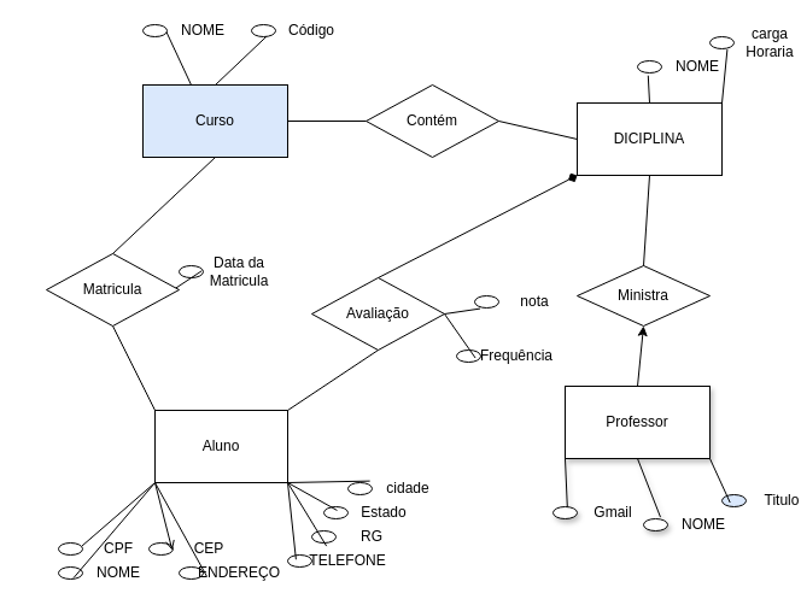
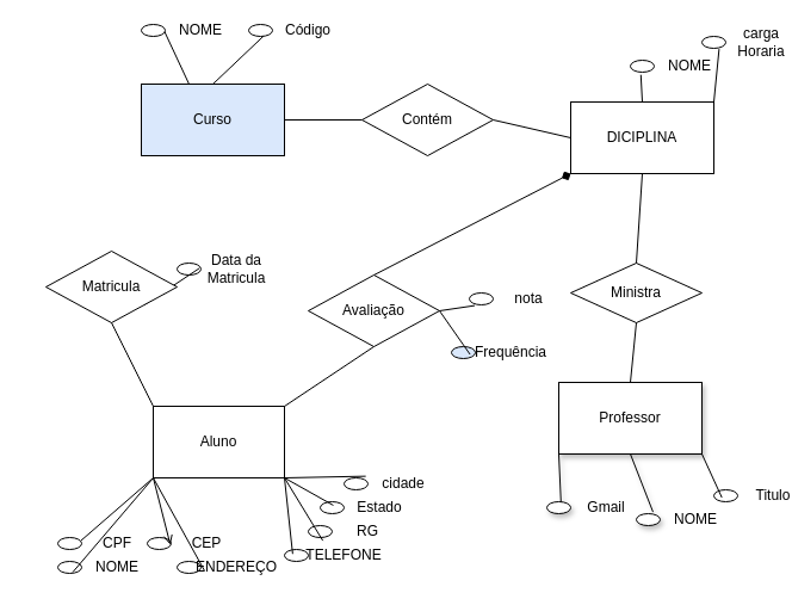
  <mxCell id="0" />
  <mxCell id="1" parent="0" />
  <mxCell id="2" value="Aluno" style="rounded=0;whiteSpace=wrap;html=1;" vertex="1" parent="1"><mxGeometry x="110" y="340" width="110" height="60" as="geometry" /></mxCell>
  <mxCell id="3" value="Curso" style="rounded=0;whiteSpace=wrap;html=1;fillColor=#dae8fc;" vertex="1" parent="1"><mxGeometry x="100" y="70" width="120" height="60" as="geometry" /></mxCell>
  <mxCell id="4" value="Professor" style="rounded=0;whiteSpace=wrap;html=1;shadow=1;" vertex="1" parent="1"><mxGeometry x="450" y="320" width="120" height="60" as="geometry" /></mxCell>
  <mxCell id="5" value="&lt;blockquote style=&quot;margin: 0 0 0 40px; border: none; padding: 0px;&quot;&gt;&lt;blockquote style=&quot;margin: 0 0 0 40px; border: none; padding: 0px;&quot;&gt;NOME&lt;/blockquote&gt;&lt;/blockquote&gt;" style="ellipse;whiteSpace=wrap;html=1;perimeterSpacing=30;align=center;" vertex="1" parent="1"><mxGeometry x="30" y="470" width="20" height="10" as="geometry" /></mxCell>
  <mxCell id="6" value="&lt;blockquote style=&quot;margin: 0 0 0 40px; border: none; padding: 0px;&quot;&gt;&lt;blockquote style=&quot;margin: 0 0 0 40px; border: none; padding: 0px;&quot;&gt;ENDEREÇO&lt;/blockquote&gt;&lt;/blockquote&gt;" style="ellipse;whiteSpace=wrap;html=1;perimeterSpacing=30;align=center;" vertex="1" parent="1"><mxGeometry x="130" y="470" width="20" height="10" as="geometry" /></mxCell>
  <mxCell id="7" value="&lt;blockquote style=&quot;margin: 0 0 0 40px; border: none; padding: 0px;&quot;&gt;&lt;blockquote style=&quot;margin: 0 0 0 40px; border: none; padding: 0px;&quot;&gt;RG&lt;/blockquote&gt;&lt;/blockquote&gt;" style="ellipse;whiteSpace=wrap;html=1;perimeterSpacing=30;align=center;" vertex="1" parent="1"><mxGeometry x="240" y="440" width="20" height="10" as="geometry" /></mxCell>
  <mxCell id="8" value="&lt;blockquote style=&quot;margin: 0 0 0 40px; border: none; padding: 0px;&quot;&gt;&lt;blockquote style=&quot;margin: 0 0 0 40px; border: none; padding: 0px;&quot;&gt;CEP&lt;/blockquote&gt;&lt;/blockquote&gt;" style="ellipse;whiteSpace=wrap;html=1;perimeterSpacing=30;align=center;" vertex="1" parent="1"><mxGeometry x="105" y="450" width="20" height="10" as="geometry" /></mxCell>
  <mxCell id="9" value="&lt;blockquote style=&quot;margin: 0 0 0 40px; border: none; padding: 0px;&quot;&gt;&lt;blockquote style=&quot;margin: 0 0 0 40px; border: none; padding: 0px;&quot;&gt;CPF&lt;/blockquote&gt;&lt;/blockquote&gt;" style="ellipse;whiteSpace=wrap;html=1;perimeterSpacing=30;align=center;" vertex="1" parent="1"><mxGeometry x="30" y="450" width="20" height="10" as="geometry" /></mxCell>
  <mxCell id="10" value="&lt;blockquote style=&quot;margin: 0 0 0 40px; border: none; padding: 0px;&quot;&gt;&lt;blockquote style=&quot;margin: 0 0 0 40px; border: none; padding: 0px;&quot;&gt;TELEFONE&lt;/blockquote&gt;&lt;/blockquote&gt;" style="ellipse;whiteSpace=wrap;html=1;perimeterSpacing=30;align=center;" vertex="1" parent="1"><mxGeometry x="220" y="460" width="20" height="10" as="geometry" /></mxCell>
  <mxCell id="11" value="&lt;blockquote style=&quot;margin: 0 0 0 40px; border: none; padding: 0px;&quot;&gt;&lt;blockquote style=&quot;margin: 0 0 0 40px; border: none; padding: 0px;&quot;&gt;cidade&lt;/blockquote&gt;&lt;/blockquote&gt;" style="ellipse;whiteSpace=wrap;html=1;perimeterSpacing=30;align=center;" vertex="1" parent="1"><mxGeometry x="270" y="400" width="20" height="10" as="geometry" /></mxCell>
  <mxCell id="12" value="&lt;blockquote style=&quot;margin: 0 0 0 40px; border: none; padding: 0px;&quot;&gt;&lt;blockquote style=&quot;margin: 0 0 0 40px; border: none; padding: 0px;&quot;&gt;Estado&lt;/blockquote&gt;&lt;/blockquote&gt;" style="ellipse;whiteSpace=wrap;html=1;perimeterSpacing=30;align=center;" vertex="1" parent="1"><mxGeometry x="250" y="420" width="20" height="10" as="geometry" /></mxCell>
  <mxCell id="13" value="DICIPLINA" style="rounded=0;whiteSpace=wrap;html=1;" vertex="1" parent="1"><mxGeometry x="460" y="85" width="120" height="60" as="geometry" /></mxCell>
  <mxCell id="14" value="" style="endArrow=none;html=1;rounded=0;entryX=0.527;entryY=0.609;entryDx=0;entryDy=0;entryPerimeter=0;exitX=1;exitY=1;exitDx=0;exitDy=0;" edge="1" parent="1" source="2" target="7"><mxGeometry width="50" height="50" relative="1" as="geometry"><mxPoint x="1090" y="460" as="sourcePoint" /><mxPoint x="190" y="535" as="targetPoint" /></mxGeometry></mxCell>
  <mxCell id="15" value="" style="endArrow=none;html=1;rounded=0;exitX=0.61;exitY=0.494;exitDx=0;exitDy=0;exitPerimeter=0;" edge="1" parent="1" source="30"><mxGeometry width="50" height="50" relative="1" as="geometry"><mxPoint x="335" y="250" as="sourcePoint" /><mxPoint x="140" y="70" as="targetPoint" /></mxGeometry></mxCell>
  <mxCell id="16" value="" style="endArrow=none;html=1;rounded=0;entryX=0.535;entryY=0.563;entryDx=0;entryDy=0;entryPerimeter=0;exitX=0.5;exitY=0;exitDx=0;exitDy=0;" edge="1" parent="1" source="3" target="29"><mxGeometry width="50" height="50" relative="1" as="geometry"><mxPoint x="345" y="260" as="sourcePoint" /><mxPoint x="395" y="210" as="targetPoint" /></mxGeometry></mxCell>
  <mxCell id="17" value="" style="endArrow=none;html=1;rounded=0;exitX=0.485;exitY=0.603;exitDx=0;exitDy=0;exitPerimeter=0;entryX=0.5;entryY=0;entryDx=0;entryDy=0;" edge="1" parent="1" source="28" target="13"><mxGeometry width="50" height="50" relative="1" as="geometry"><mxPoint x="940" y="20" as="sourcePoint" /><mxPoint x="990" y="-30" as="targetPoint" /></mxGeometry></mxCell>
  <mxCell id="18" value="" style="endArrow=none;html=1;rounded=0;exitX=1;exitY=0;exitDx=0;exitDy=0;entryX=0.555;entryY=0.58;entryDx=0;entryDy=0;entryPerimeter=0;" edge="1" parent="1" source="13" target="27"><mxGeometry width="50" height="50" relative="1" as="geometry"><mxPoint x="950" y="30" as="sourcePoint" /><mxPoint x="1000" y="-20" as="targetPoint" /></mxGeometry></mxCell>
  <mxCell id="19" value="" style="endArrow=none;html=1;rounded=0;exitX=1;exitY=1;exitDx=0;exitDy=0;entryX=0.461;entryY=0.482;entryDx=0;entryDy=0;entryPerimeter=0;" edge="1" parent="1" source="2" target="10"><mxGeometry width="50" height="50" relative="1" as="geometry"><mxPoint x="1000" y="490" as="sourcePoint" /><mxPoint x="230" y="460" as="targetPoint" /></mxGeometry></mxCell>
  <mxCell id="20" value="" style="endArrow=none;html=1;rounded=0;entryX=0.618;entryY=0.465;entryDx=0;entryDy=0;entryPerimeter=0;exitX=0;exitY=1;exitDx=0;exitDy=0;" edge="1" parent="1" source="2" target="9"><mxGeometry width="50" height="50" relative="1" as="geometry"><mxPoint x="960" y="350" as="sourcePoint" /><mxPoint x="305" y="350" as="targetPoint" /></mxGeometry></mxCell>
  <mxCell id="21" value="" style="endArrow=none;html=1;rounded=0;entryX=0.532;entryY=0.557;entryDx=0;entryDy=0;entryPerimeter=0;exitX=0;exitY=1;exitDx=0;exitDy=0;" edge="1" parent="1" source="2" target="5"><mxGeometry width="50" height="50" relative="1" as="geometry"><mxPoint x="930" y="480" as="sourcePoint" /><mxPoint x="280" y="625" as="targetPoint" /></mxGeometry></mxCell>
  <mxCell id="22" value="" style="endArrow=open;html=1;rounded=0;entryX=0.617;entryY=0.517;entryDx=0;entryDy=0;entryPerimeter=0;exitX=0;exitY=1;exitDx=0;exitDy=0;" edge="1" parent="1" source="2" target="8"><mxGeometry width="50" height="50" relative="1" as="geometry"><mxPoint x="930" y="580" as="sourcePoint" /><mxPoint x="290" y="635" as="targetPoint" /></mxGeometry></mxCell>
  <mxCell id="23" value="" style="endArrow=none;html=1;rounded=0;exitX=0.662;exitY=0.54;exitDx=0;exitDy=0;exitPerimeter=0;entryX=0;entryY=1;entryDx=0;entryDy=0;" edge="1" parent="1" source="6" target="2"><mxGeometry width="50" height="50" relative="1" as="geometry"><mxPoint x="250" y="695" as="sourcePoint" /><mxPoint x="1000" y="570" as="targetPoint" /></mxGeometry></mxCell>
  <mxCell id="24" value="" style="endArrow=none;html=1;rounded=0;exitX=0.602;exitY=0.409;exitDx=0;exitDy=0;exitPerimeter=0;entryX=1;entryY=1;entryDx=0;entryDy=0;" edge="1" parent="1" source="11" target="2"><mxGeometry width="50" height="50" relative="1" as="geometry"><mxPoint x="295" y="440" as="sourcePoint" /><mxPoint x="1010" y="350" as="targetPoint" /></mxGeometry></mxCell>
  <mxCell id="25" value="" style="endArrow=none;html=1;rounded=0;exitX=0.512;exitY=0.471;exitDx=0;exitDy=0;exitPerimeter=0;entryX=1;entryY=1;entryDx=0;entryDy=0;" edge="1" parent="1" source="12" target="2"><mxGeometry width="50" height="50" relative="1" as="geometry"><mxPoint x="305" y="450" as="sourcePoint" /><mxPoint x="1070" y="380" as="targetPoint" /></mxGeometry></mxCell>
  <mxCell id="26" value="&lt;blockquote style=&quot;margin: 0 0 0 40px; border: none; padding: 0px;&quot;&gt;&lt;blockquote style=&quot;margin: 0 0 0 40px; border: none; padding: 0px;&quot;&gt;nota&lt;/blockquote&gt;&lt;/blockquote&gt;" style="ellipse;whiteSpace=wrap;html=1;perimeterSpacing=30;align=center;" vertex="1" parent="1"><mxGeometry x="375" y="245" width="20" height="10" as="geometry" /></mxCell>
  <mxCell id="27" value="&lt;blockquote style=&quot;margin: 0 0 0 40px; border: none; padding: 0px;&quot;&gt;&lt;blockquote style=&quot;margin: 0 0 0 40px; border: none; padding: 0px;&quot;&gt;carga Horaria&lt;/blockquote&gt;&lt;/blockquote&gt;" style="ellipse;whiteSpace=wrap;html=1;perimeterSpacing=30;align=center;" vertex="1" parent="1"><mxGeometry x="570" y="30" width="20" height="10" as="geometry" /></mxCell>
  <mxCell id="28" value="&lt;blockquote style=&quot;margin: 0 0 0 40px; border: none; padding: 0px;&quot;&gt;&lt;blockquote style=&quot;margin: 0 0 0 40px; border: none; padding: 0px;&quot;&gt;NOME&lt;/blockquote&gt;&lt;/blockquote&gt;" style="ellipse;whiteSpace=wrap;html=1;perimeterSpacing=30;align=center;" vertex="1" parent="1"><mxGeometry x="510" y="50" width="20" height="10" as="geometry" /></mxCell>
  <mxCell id="29" value="&lt;blockquote style=&quot;margin: 0 0 0 40px; border: none; padding: 0px;&quot;&gt;&lt;blockquote style=&quot;margin: 0 0 0 40px; border: none; padding: 0px;&quot;&gt;Código&lt;/blockquote&gt;&lt;/blockquote&gt;" style="ellipse;whiteSpace=wrap;html=1;perimeterSpacing=30;align=center;" vertex="1" parent="1"><mxGeometry x="190" y="20" width="20" height="10" as="geometry" /></mxCell>
  <mxCell id="30" value="&lt;blockquote style=&quot;margin: 0 0 0 40px; border: none; padding: 0px;&quot;&gt;&lt;blockquote style=&quot;margin: 0 0 0 40px; border: none; padding: 0px;&quot;&gt;NOME&lt;/blockquote&gt;&lt;/blockquote&gt;" style="ellipse;whiteSpace=wrap;html=1;perimeterSpacing=30;align=center;" vertex="1" parent="1"><mxGeometry x="100" y="20" width="20" height="10" as="geometry" /></mxCell>
- <mxCell id="31" value="&lt;blockquote style=&quot;margin: 0 0 0 40px; border: none; padding: 0px;&quot;&gt;&lt;blockquote style=&quot;margin: 0 0 0 40px; border: none; padding: 0px;&quot;&gt;Frequência&lt;/blockquote&gt;&lt;/blockquote&gt;" style="ellipse;whiteSpace=wrap;html=1;perimeterSpacing=30;align=center;" vertex="1" parent="1"><mxGeometry x="360" y="290" width="20" height="10" as="geometry" /></mxCell>
- <mxCell id="32" value="&lt;blockquote style=&quot;margin: 0 0 0 40px; border: none; padding: 0px;&quot;&gt;&lt;blockquote style=&quot;margin: 0 0 0 40px; border: none; padding: 0px;&quot;&gt;Titulo&lt;/blockquote&gt;&lt;/blockquote&gt;" style="ellipse;whiteSpace=wrap;html=1;perimeterSpacing=30;align=center;fillColor=#dae8fc;" vertex="1" parent="1"><mxGeometry x="580" y="410" width="20" height="10" as="geometry" /></mxCell>
+ <mxCell id="31" value="&lt;blockquote style=&quot;margin: 0 0 0 40px; border: none; padding: 0px;&quot;&gt;&lt;blockquote style=&quot;margin: 0 0 0 40px; border: none; padding: 0px;&quot;&gt;Frequência&lt;/blockquote&gt;&lt;/blockquote&gt;" style="ellipse;whiteSpace=wrap;html=1;perimeterSpacing=30;align=center;fillColor=#dae8fc;" vertex="1" parent="1"><mxGeometry x="360" y="290" width="20" height="10" as="geometry" /></mxCell>
+ <mxCell id="32" value="&lt;blockquote style=&quot;margin: 0 0 0 40px; border: none; padding: 0px;&quot;&gt;&lt;blockquote style=&quot;margin: 0 0 0 40px; border: none; padding: 0px;&quot;&gt;Titulo&lt;/blockquote&gt;&lt;/blockquote&gt;" style="ellipse;whiteSpace=wrap;html=1;perimeterSpacing=30;align=center;" vertex="1" parent="1"><mxGeometry x="580" y="410" width="20" height="10" as="geometry" /></mxCell>
  <mxCell id="33" value="&lt;blockquote style=&quot;margin: 0 0 0 40px; border: none; padding: 0px;&quot;&gt;&lt;blockquote style=&quot;margin: 0 0 0 40px; border: none; padding: 0px;&quot;&gt;Data da Matricula&lt;/blockquote&gt;&lt;/blockquote&gt;" style="ellipse;whiteSpace=wrap;html=1;perimeterSpacing=30;align=center;" vertex="1" parent="1"><mxGeometry x="130" y="220" width="20" height="10" as="geometry" /></mxCell>
  <mxCell id="34" value="" style="endArrow=none;html=1;rounded=0;exitX=0.609;exitY=0.49;exitDx=0;exitDy=0;exitPerimeter=0;entryX=1;entryY=1;entryDx=0;entryDy=0;" edge="1" parent="1" source="33" target="40"><mxGeometry width="50" height="50" relative="1" as="geometry"><mxPoint x="200" y="247.5" as="sourcePoint" /><mxPoint x="490" y="67.5" as="targetPoint" /></mxGeometry></mxCell>
  <mxCell id="35" value="" style="endArrow=none;html=1;rounded=0;entryX=1;entryY=1;entryDx=0;entryDy=0;exitX=0.459;exitY=0.522;exitDx=0;exitDy=0;exitPerimeter=0;" edge="1" parent="1" source="32" target="4"><mxGeometry width="50" height="50" relative="1" as="geometry"><mxPoint x="1070" y="385" as="sourcePoint" /><mxPoint x="1120" y="335" as="targetPoint" /></mxGeometry></mxCell>
  <mxCell id="36" value="" style="endArrow=none;html=1;rounded=0;entryX=0.5;entryY=1;entryDx=0;entryDy=0;exitX=0.55;exitY=0.409;exitDx=0;exitDy=0;exitPerimeter=0;shadow=1;" edge="1" parent="1" source="38" target="4"><mxGeometry width="50" height="50" relative="1" as="geometry"><mxPoint x="500" y="515" as="sourcePoint" /><mxPoint x="550" y="465" as="targetPoint" /></mxGeometry></mxCell>
  <mxCell id="37" value="" style="endArrow=none;html=1;rounded=0;entryX=0;entryY=1;entryDx=0;entryDy=0;exitX=0.525;exitY=0.494;exitDx=0;exitDy=0;exitPerimeter=0;shadow=1;" edge="1" parent="1" source="39" target="4"><mxGeometry width="50" height="50" relative="1" as="geometry"><mxPoint x="510" y="525" as="sourcePoint" /><mxPoint x="560" y="475" as="targetPoint" /></mxGeometry></mxCell>
  <mxCell id="38" value="&lt;blockquote style=&quot;margin: 0 0 0 40px; border: none; padding: 0px;&quot;&gt;&lt;blockquote style=&quot;margin: 0 0 0 40px; border: none; padding: 0px;&quot;&gt;NOME&lt;/blockquote&gt;&lt;/blockquote&gt;" style="ellipse;whiteSpace=wrap;html=1;perimeterSpacing=30;align=center;shadow=1;" vertex="1" parent="1"><mxGeometry x="515" y="430" width="20" height="10" as="geometry" /></mxCell>
  <mxCell id="39" value="&lt;blockquote style=&quot;margin: 0 0 0 40px; border: none; padding: 0px;&quot;&gt;&lt;blockquote style=&quot;margin: 0 0 0 40px; border: none; padding: 0px;&quot;&gt;Gmail&lt;/blockquote&gt;&lt;/blockquote&gt;" style="ellipse;whiteSpace=wrap;html=1;perimeterSpacing=30;align=center;shadow=1;" vertex="1" parent="1"><mxGeometry x="440" y="420" width="20" height="10" as="geometry" /></mxCell>
  <mxCell id="40" value="Matricula" style="rhombus;whiteSpace=wrap;html=1;" vertex="1" parent="1"><mxGeometry x="20" y="210" width="110" height="60" as="geometry" /></mxCell>
  <mxCell id="41" value="Contém" style="rhombus;whiteSpace=wrap;html=1;" vertex="1" parent="1"><mxGeometry x="285" y="70" width="110" height="60" as="geometry" /></mxCell>
  <mxCell id="42" value="Ministra" style="rhombus;whiteSpace=wrap;html=1;" vertex="1" parent="1"><mxGeometry x="460" y="220" width="110" height="50" as="geometry" /></mxCell>
  <mxCell id="43" value="Avaliação" style="rhombus;whiteSpace=wrap;html=1;" vertex="1" parent="1"><mxGeometry x="240" y="230" width="110" height="60" as="geometry" /></mxCell>
  <mxCell id="44" value="" style="endArrow=none;html=1;rounded=0;entryX=0.5;entryY=1;entryDx=0;entryDy=0;exitX=0.5;exitY=0;exitDx=0;exitDy=0;" edge="1" parent="1" source="42" target="13"><mxGeometry width="50" height="50" relative="1" as="geometry"><mxPoint x="360" y="540" as="sourcePoint" /><mxPoint x="410" y="490" as="targetPoint" /></mxGeometry></mxCell>
- <mxCell id="45" value="" style="endArrow=classic;html=1;rounded=0;entryX=0.5;entryY=1;entryDx=0;entryDy=0;exitX=0.5;exitY=0;exitDx=0;exitDy=0;" edge="1" parent="1" source="4" target="42"><mxGeometry width="50" height="50" relative="1" as="geometry"><mxPoint x="370" y="550" as="sourcePoint" /><mxPoint x="420" y="500" as="targetPoint" /></mxGeometry></mxCell>
+ <mxCell id="45" value="" style="endArrow=none;html=1;rounded=0;entryX=0.5;entryY=1;entryDx=0;entryDy=0;exitX=0.5;exitY=0;exitDx=0;exitDy=0;" edge="1" parent="1" source="4" target="42"><mxGeometry width="50" height="50" relative="1" as="geometry"><mxPoint x="370" y="550" as="sourcePoint" /><mxPoint x="420" y="500" as="targetPoint" /></mxGeometry></mxCell>
  <mxCell id="46" value="" style="endArrow=none;html=1;rounded=0;entryX=0.5;entryY=1;entryDx=0;entryDy=0;exitX=1;exitY=0;exitDx=0;exitDy=0;" edge="1" parent="1" source="2" target="43"><mxGeometry width="50" height="50" relative="1" as="geometry"><mxPoint x="400" y="580" as="sourcePoint" /><mxPoint x="450" y="530" as="targetPoint" /></mxGeometry></mxCell>
  <mxCell id="47" value="" style="endArrow=none;html=1;rounded=0;entryX=0.5;entryY=1;entryDx=0;entryDy=0;exitX=0;exitY=0;exitDx=0;exitDy=0;" edge="1" parent="1" source="2" target="40"><mxGeometry width="50" height="50" relative="1" as="geometry"><mxPoint x="420" y="600" as="sourcePoint" /><mxPoint x="470" y="550" as="targetPoint" /></mxGeometry></mxCell>
  <mxCell id="48" value="" style="endArrow=none;html=1;rounded=0;entryX=0.57;entryY=0.522;entryDx=0;entryDy=0;entryPerimeter=0;exitX=1;exitY=0.5;exitDx=0;exitDy=0;" edge="1" parent="1" source="43" target="31"><mxGeometry width="50" height="50" relative="1" as="geometry"><mxPoint x="408.86" y="620" as="sourcePoint" /><mxPoint x="458.86" y="570" as="targetPoint" /></mxGeometry></mxCell>
  <mxCell id="49" value="" style="endArrow=none;html=1;rounded=0;entryX=0.432;entryY=0.58;entryDx=0;entryDy=0;entryPerimeter=0;exitX=1;exitY=0.5;exitDx=0;exitDy=0;" edge="1" parent="1" source="43" target="26"><mxGeometry width="50" height="50" relative="1" as="geometry"><mxPoint x="318.86" y="400" as="sourcePoint" /><mxPoint x="353.42" y="218" as="targetPoint" /></mxGeometry></mxCell>
- <mxCell id="50" value="" style="endArrow=none;html=1;rounded=0;entryX=0.5;entryY=1;entryDx=0;entryDy=0;exitX=0.5;exitY=0;exitDx=0;exitDy=0;" edge="1" parent="1" source="40" target="3"><mxGeometry width="50" height="50" relative="1" as="geometry"><mxPoint x="790" y="320" as="sourcePoint" /><mxPoint x="840" y="270" as="targetPoint" /></mxGeometry></mxCell>
  <mxCell id="51" value="" style="endArrow=diamond;html=1;rounded=0;entryX=0;entryY=1;entryDx=0;entryDy=0;exitX=0.5;exitY=0;exitDx=0;exitDy=0;" edge="1" parent="1" source="43" target="13"><mxGeometry width="50" height="50" relative="1" as="geometry"><mxPoint x="800" y="330" as="sourcePoint" /><mxPoint x="850" y="280" as="targetPoint" /></mxGeometry></mxCell>
  <mxCell id="52" value="" style="endArrow=none;html=1;rounded=0;entryX=1;entryY=0.5;entryDx=0;entryDy=0;exitX=0;exitY=0.5;exitDx=0;exitDy=0;" edge="1" parent="1" source="41" target="3"><mxGeometry width="50" height="50" relative="1" as="geometry"><mxPoint x="810" y="340" as="sourcePoint" /><mxPoint x="860" y="290" as="targetPoint" /></mxGeometry></mxCell>
  <mxCell id="53" value="" style="endArrow=none;html=1;rounded=0;entryX=1;entryY=0.5;entryDx=0;entryDy=0;exitX=0;exitY=0.5;exitDx=0;exitDy=0;" edge="1" parent="1" source="13" target="41"><mxGeometry width="50" height="50" relative="1" as="geometry"><mxPoint x="820" y="350" as="sourcePoint" /><mxPoint x="850" y="290" as="targetPoint" /></mxGeometry></mxCell>
